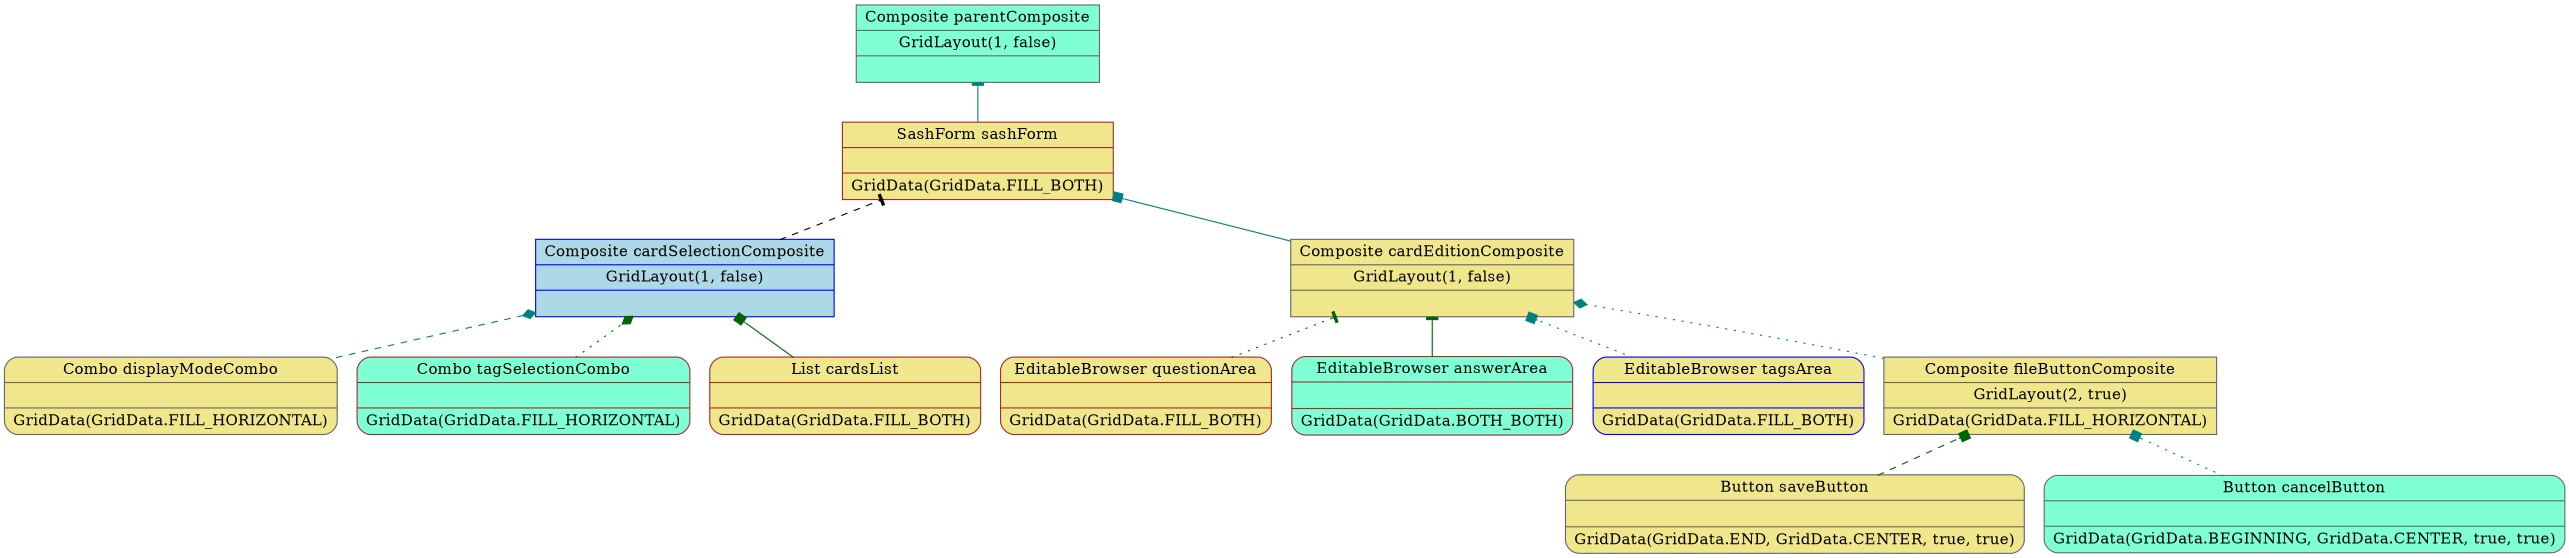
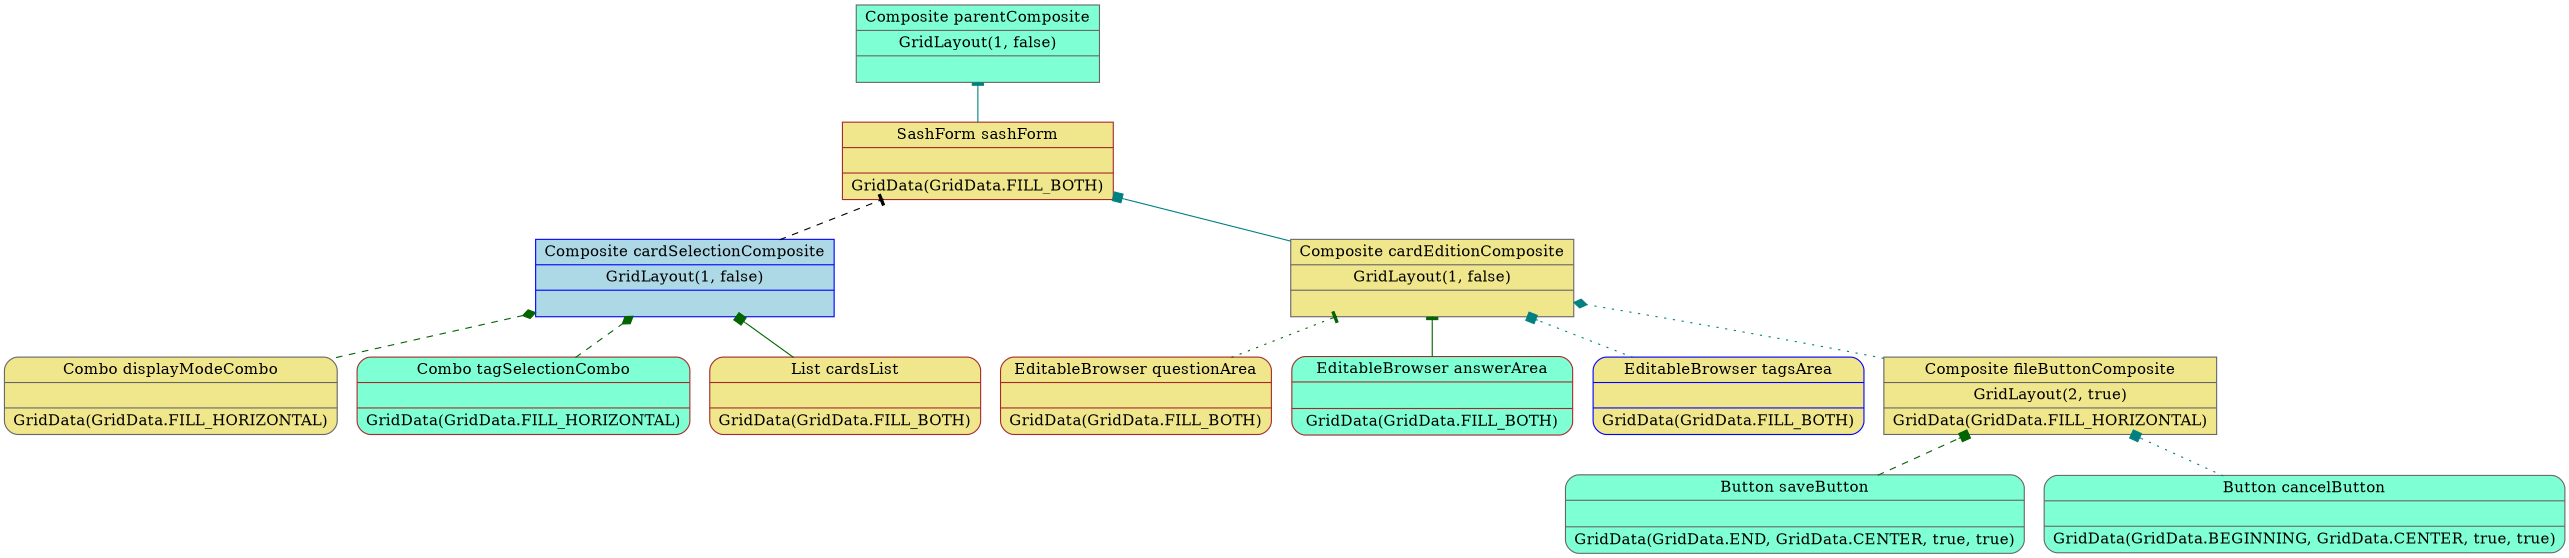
  digraph {
    rankdir=BT
    node [color=gray40 fillcolor=khaki shape=Mrecord style=filled]
    edge [arrowhead=box color=darkgreen style=dotted]
    n1 [fillcolor=aquamarine label="{Composite parentComposite|GridLayout(1, false)|}" shape=record]
    n2 [color=brown label="{SashForm sashForm||GridData(GridData.FILL_BOTH)}" shape=record]
    n3 [color=blue fillcolor=lightblue label="{Composite cardSelectionComposite|GridLayout(1, false)|}" shape=record]
    n4 [label="{Composite cardEditionComposite|GridLayout(1, false)|}" shape=record]
    n5 [label="{Combo displayModeCombo||GridData(GridData.FILL_HORIZONTAL)}"]
    n6 [color=brown fillcolor=aquamarine label="{Combo tagSelectionCombo||GridData(GridData.FILL_HORIZONTAL)}"]
    n7 [color=brown label="{List cardsList||GridData(GridData.FILL_BOTH)}"]
    n8 [color=brown label="{EditableBrowser questionArea||GridData(GridData.FILL_BOTH)}"]
-   n9 [color=brown fillcolor=aquamarine label="{EditableBrowser answerArea||GridData(GridData.BOTH_BOTH)}"]
+   n9 [color=brown fillcolor=aquamarine label="{EditableBrowser answerArea||GridData(GridData.FILL_BOTH)}"]
    n10 [color=blue label="{EditableBrowser tagsArea||GridData(GridData.FILL_BOTH)}"]
    n11 [label="{Composite fileButtonComposite|GridLayout(2, true)|GridData(GridData.FILL_HORIZONTAL)}" shape=record]
-   n12 [label="{Button saveButton||GridData(GridData.END, GridData.CENTER, true, true)}"]
+   n12 [fillcolor=aquamarine label="{Button saveButton||GridData(GridData.END, GridData.CENTER, true, true)}"]
    n13 [fillcolor=aquamarine label="{Button cancelButton||GridData(GridData.BEGINNING, GridData.CENTER, true, true)}"]
    n2 -> n1 [arrowhead=tee color=teal style=solid]
    n3 -> n2 [arrowhead=tee color=black style=dashed]
    n4 -> n2 [color=teal style=solid]
-   n5 -> n3 [arrowhead=diamond color=teal style=dashed]
-   n6 -> n3 [arrowhead=diamond]
+   n5 -> n3 [arrowhead=diamond style=dashed]
+   n6 -> n3 [arrowhead=diamond style=dashed]
    n7 -> n3 [style=solid]
    n8 -> n4 [arrowhead=tee]
    n9 -> n4 [arrowhead=tee style=solid]
    n10 -> n4 [color=teal]
    n11 -> n4 [arrowhead=diamond color=teal]
    n12 -> n11 [style=dashed]
    n13 -> n11 [color=teal]
  }
